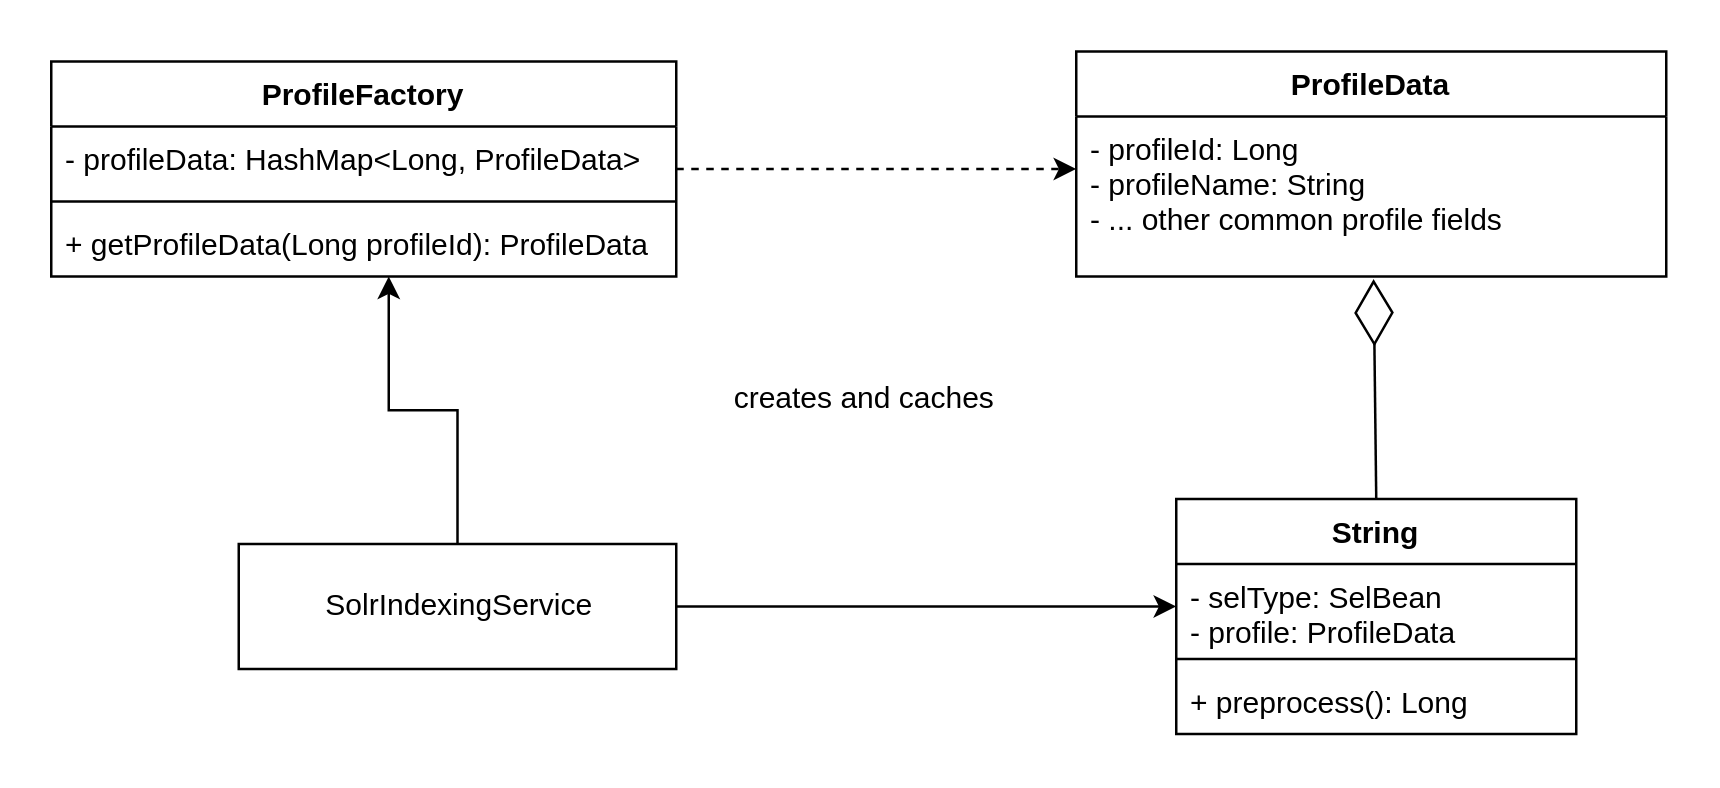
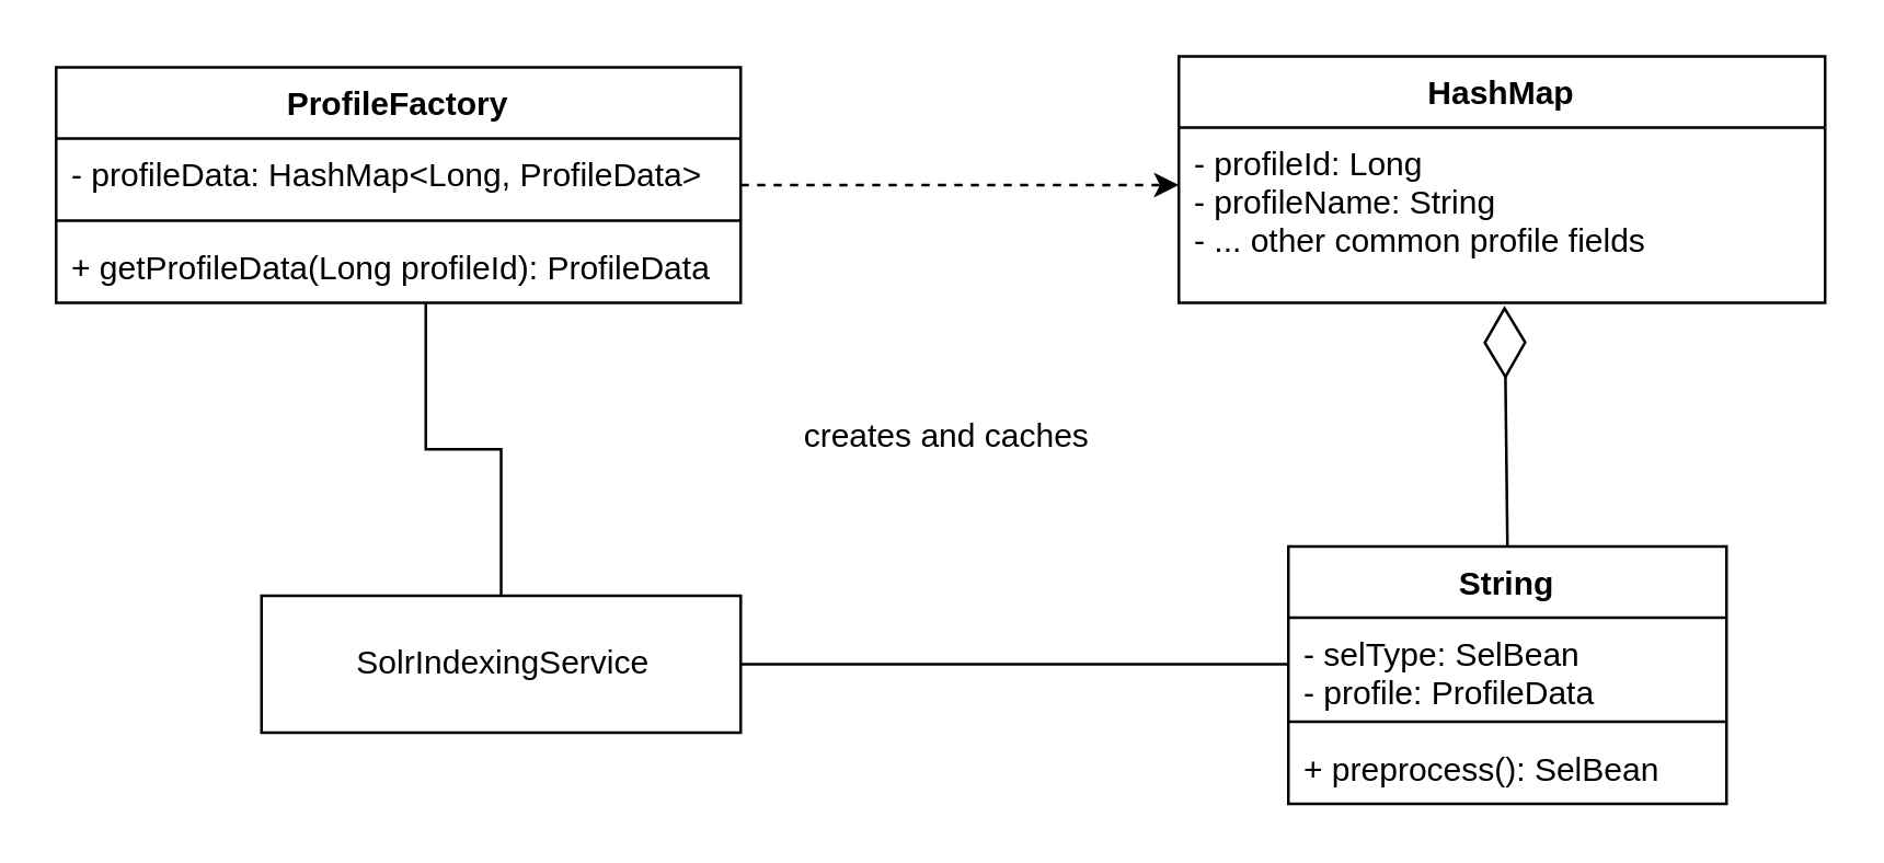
  <mxCell id="0" />
  <mxCell id="1" parent="0" />
  <mxCell id="2" style="edgeStyle=orthogonalEdgeStyle;rounded=0;orthogonalLoop=1;jettySize=auto;html=1;entryX=0;entryY=0.328;entryDx=0;entryDy=0;dashed=1;entryPerimeter=0;" edge="1" parent="1" source="3" target="8"><mxGeometry relative="1" as="geometry" /></mxCell>
  <mxCell id="3" value="ProfileFactory" style="swimlane;fontStyle=1;align=center;verticalAlign=top;childLayout=stackLayout;horizontal=1;startSize=26;horizontalStack=0;resizeParent=1;resizeParentMax=0;resizeLast=0;collapsible=1;marginBottom=0;rounded=0;" vertex="1" parent="1"><mxGeometry x="20" y="24" width="250" height="86" as="geometry" /></mxCell>
  <mxCell id="4" value="- profileData: HashMap&lt;Long, ProfileData&gt;" style="text;strokeColor=none;fillColor=none;align=left;verticalAlign=top;spacingLeft=4;spacingRight=4;overflow=hidden;rotatable=0;points=[[0,0.5],[1,0.5]];portConstraint=eastwest;rounded=0;" vertex="1" parent="3"><mxGeometry y="26" width="250" height="26" as="geometry" /></mxCell>
  <mxCell id="5" value="" style="line;strokeWidth=1;fillColor=none;align=left;verticalAlign=middle;spacingTop=-1;spacingLeft=3;spacingRight=3;rotatable=0;labelPosition=right;points=[];portConstraint=eastwest;strokeColor=inherit;rounded=0;" vertex="1" parent="3"><mxGeometry y="52" width="250" height="8" as="geometry" /></mxCell>
  <mxCell id="6" value="+ getProfileData(Long profileId): ProfileData" style="text;strokeColor=none;fillColor=none;align=left;verticalAlign=top;spacingLeft=4;spacingRight=4;overflow=hidden;rotatable=0;points=[[0,0.5],[1,0.5]];portConstraint=eastwest;rounded=0;" vertex="1" parent="3"><mxGeometry y="60" width="250" height="26" as="geometry" /></mxCell>
- <mxCell id="7" value="ProfileData" style="swimlane;fontStyle=1;align=center;verticalAlign=top;childLayout=stackLayout;horizontal=1;startSize=26;horizontalStack=0;resizeParent=1;resizeParentMax=0;resizeLast=0;collapsible=1;marginBottom=0;rounded=0;" vertex="1" parent="1"><mxGeometry x="430" y="20" width="236" height="90" as="geometry" /></mxCell>
+ <mxCell id="7" value="HashMap" style="swimlane;fontStyle=1;align=center;verticalAlign=top;childLayout=stackLayout;horizontal=1;startSize=26;horizontalStack=0;resizeParent=1;resizeParentMax=0;resizeLast=0;collapsible=1;marginBottom=0;rounded=0;" vertex="1" parent="1"><mxGeometry x="430" y="20" width="236" height="90" as="geometry" /></mxCell>
  <mxCell id="8" value="- profileId: Long&#10;- profileName: String&#10;- ... other common profile fields" style="text;strokeColor=none;fillColor=none;align=left;verticalAlign=top;spacingLeft=4;spacingRight=4;overflow=hidden;rotatable=0;points=[[0,0.5],[1,0.5]];portConstraint=eastwest;rounded=0;" vertex="1" parent="7"><mxGeometry y="26" width="236" height="64" as="geometry" /></mxCell>
  <mxCell id="9" value="creates and caches" style="text;html=1;align=center;verticalAlign=middle;resizable=0;points=[];autosize=1;strokeColor=none;fillColor=none;rounded=0;" vertex="1" parent="1"><mxGeometry x="280" y="144" width="130" height="30" as="geometry" /></mxCell>
- <mxCell id="10" style="edgeStyle=orthogonalEdgeStyle;rounded=0;orthogonalLoop=1;jettySize=auto;html=1;entryX=0.54;entryY=1;entryDx=0;entryDy=0;entryPerimeter=0;" edge="1" parent="1" source="12" target="6"><mxGeometry relative="1" as="geometry" /></mxCell>
- <mxCell id="11" style="edgeStyle=orthogonalEdgeStyle;rounded=0;orthogonalLoop=1;jettySize=auto;html=1;entryX=0;entryY=0.5;entryDx=0;entryDy=0;" edge="1" parent="1" source="12" target="14"><mxGeometry relative="1" as="geometry" /></mxCell>
+ <mxCell id="10" style="edgeStyle=orthogonalEdgeStyle;rounded=0;orthogonalLoop=1;jettySize=auto;html=1;entryX=0.54;entryY=1;entryDx=0;entryDy=0;entryPerimeter=0;endArrow=none;" edge="1" parent="1" source="12" target="6"><mxGeometry relative="1" as="geometry" /></mxCell>
+ <mxCell id="11" style="edgeStyle=orthogonalEdgeStyle;rounded=0;orthogonalLoop=1;jettySize=auto;html=1;entryX=0;entryY=0.5;entryDx=0;entryDy=0;endArrow=none;" edge="1" parent="1" source="12" target="14"><mxGeometry relative="1" as="geometry" /></mxCell>
  <mxCell id="12" value="SolrIndexingService" style="html=1;rounded=0;" vertex="1" parent="1"><mxGeometry x="95" y="217" width="175" height="50" as="geometry" /></mxCell>
  <mxCell id="13" value="String" style="swimlane;fontStyle=1;align=center;verticalAlign=top;childLayout=stackLayout;horizontal=1;startSize=26;horizontalStack=0;resizeParent=1;resizeParentMax=0;resizeLast=0;collapsible=1;marginBottom=0;rounded=0;" vertex="1" parent="1"><mxGeometry x="470" y="199" width="160" height="94" as="geometry" /></mxCell>
  <mxCell id="14" value="- selType: SelBean&#10;- profile: ProfileData" style="text;strokeColor=none;fillColor=none;align=left;verticalAlign=top;spacingLeft=4;spacingRight=4;overflow=hidden;rotatable=0;points=[[0,0.5],[1,0.5]];portConstraint=eastwest;rounded=0;" vertex="1" parent="13"><mxGeometry y="26" width="160" height="34" as="geometry" /></mxCell>
  <mxCell id="15" value="" style="line;strokeWidth=1;fillColor=none;align=left;verticalAlign=middle;spacingTop=-1;spacingLeft=3;spacingRight=3;rotatable=0;labelPosition=right;points=[];portConstraint=eastwest;strokeColor=inherit;rounded=0;" vertex="1" parent="13"><mxGeometry y="60" width="160" height="8" as="geometry" /></mxCell>
- <mxCell id="16" value="+ preprocess(): Long" style="text;strokeColor=none;fillColor=none;align=left;verticalAlign=top;spacingLeft=4;spacingRight=4;overflow=hidden;rotatable=0;points=[[0,0.5],[1,0.5]];portConstraint=eastwest;rounded=0;" vertex="1" parent="13"><mxGeometry y="68" width="160" height="26" as="geometry" /></mxCell>
+ <mxCell id="16" value="+ preprocess(): SelBean" style="text;strokeColor=none;fillColor=none;align=left;verticalAlign=top;spacingLeft=4;spacingRight=4;overflow=hidden;rotatable=0;points=[[0,0.5],[1,0.5]];portConstraint=eastwest;rounded=0;" vertex="1" parent="13"><mxGeometry y="68" width="160" height="26" as="geometry" /></mxCell>
  <mxCell id="17" value="" style="endArrow=diamondThin;endFill=0;endSize=24;html=1;rounded=0;entryX=0.504;entryY=1.016;entryDx=0;entryDy=0;entryPerimeter=0;exitX=0.5;exitY=0;exitDx=0;exitDy=0;" edge="1" parent="1" source="13" target="8"><mxGeometry width="160" relative="1" as="geometry"><mxPoint x="520" y="134" as="sourcePoint" /><mxPoint x="680" y="134" as="targetPoint" /></mxGeometry></mxCell>
